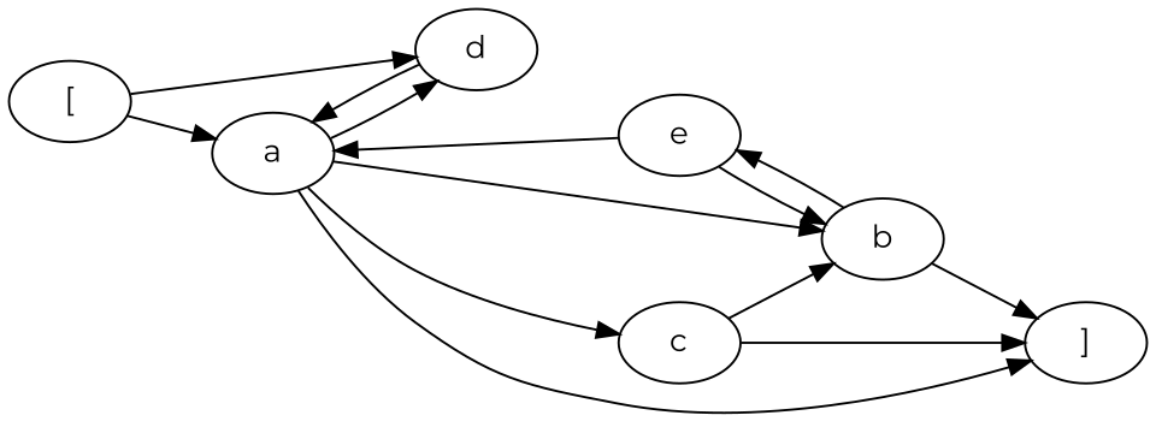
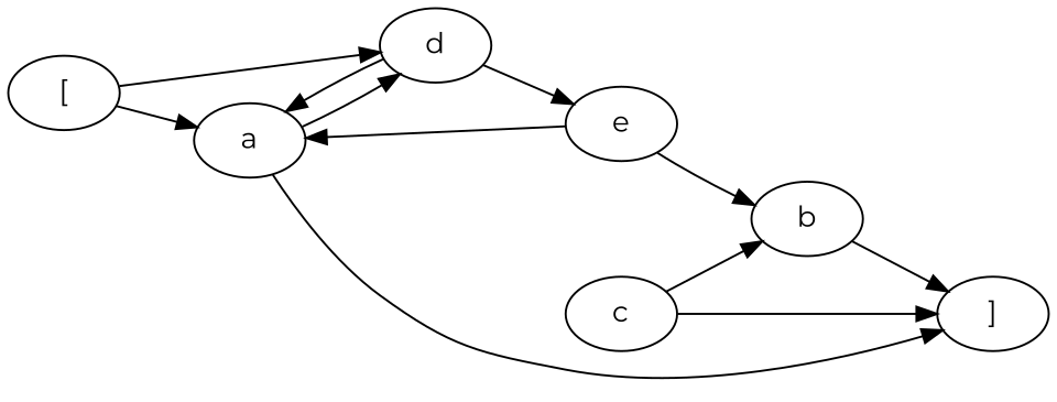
  digraph {
    fontname=Montserrat
    rankdir=LR
    node [fontname=Montserrat]
    edge [fontname=Montserrat]
    n1 [label="["]
    n2 [label=a]
    n3 [label=d]
    n4 [label="]"]
    n5 [label=b]
    n6 [label=c]
    n7 [label=e]
    n1 -> n2
    n1 -> n3
    n2 -> n3
    n2 -> n4
-   n2 -> n5
-   n2 -> n6
    n3 -> n2
    n5 -> n4
-   n5 -> n7
+   n3 -> n7
    n6 -> n4
    n6 -> n5
    n7 -> n2
    n7 -> n5
  }
